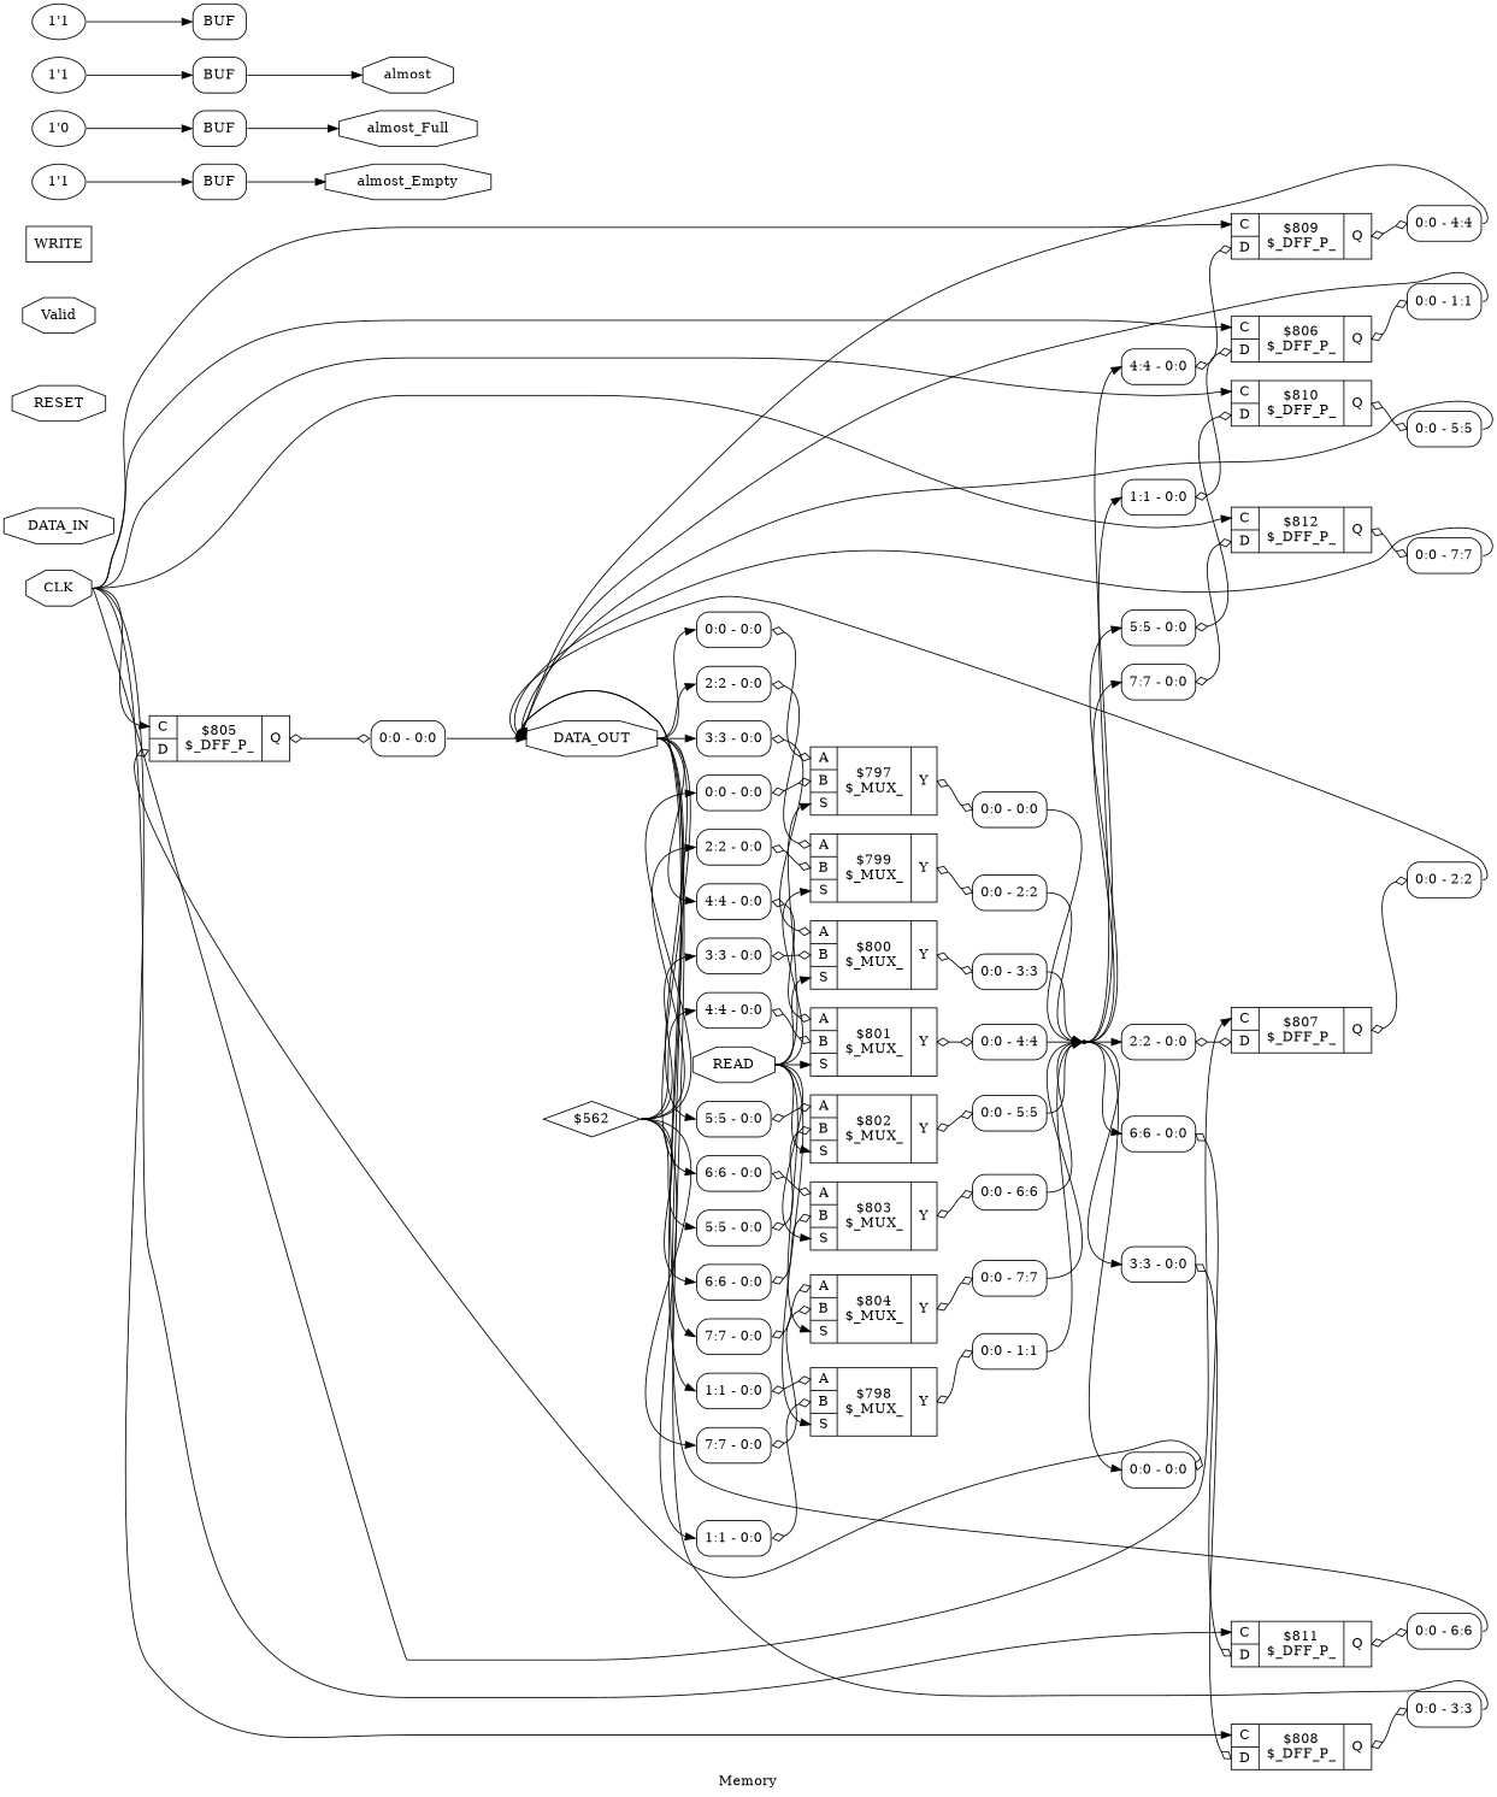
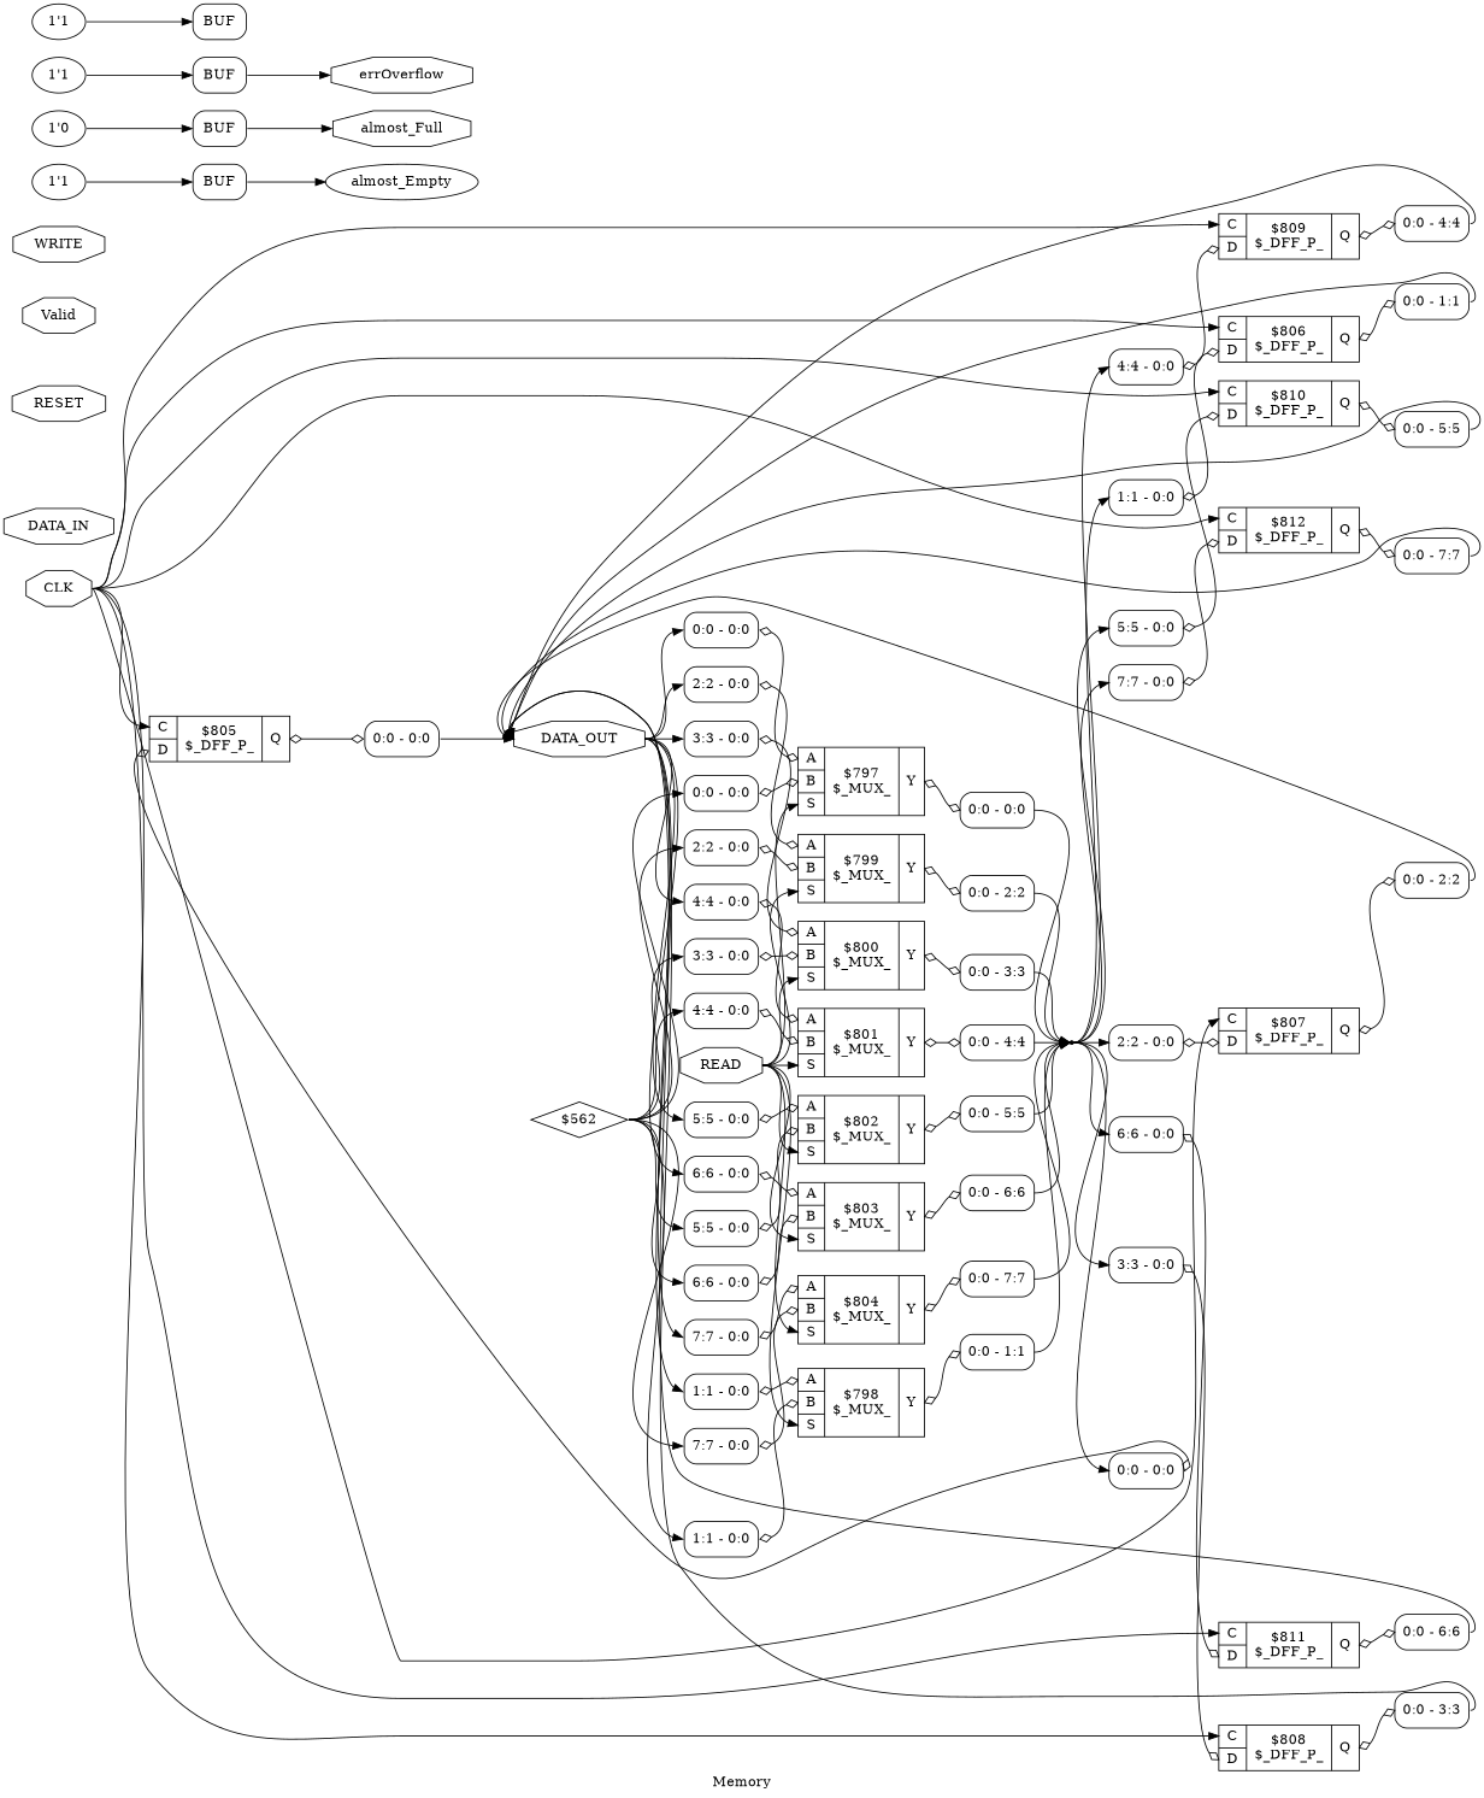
  digraph {
    label=Memory
    rankdir=LR
    remincross=true
    node [shape=record style=rounded]
    edge [color=black headport=w tailport=e]
    n4 [color=black fontcolor=black label=CLK shape=octagon style=""]
    c30 [label="{{<p27> C|<p28> D}|$805\n$_DFF_P_|{<p29> Q}}" style=""]
    c31 [label="{{<p27> C|<p28> D}|$806\n$_DFF_P_|{<p29> Q}}" style=""]
    c32 [label="{{<p27> C|<p28> D}|$807\n$_DFF_P_|{<p29> Q}}" style=""]
    c33 [label="{{<p27> C|<p28> D}|$808\n$_DFF_P_|{<p29> Q}}" style=""]
    c34 [label="{{<p27> C|<p28> D}|$809\n$_DFF_P_|{<p29> Q}}" style=""]
    c35 [label="{{<p27> C|<p28> D}|$810\n$_DFF_P_|{<p29> Q}}" style=""]
    c36 [label="{{<p27> C|<p28> D}|$811\n$_DFF_P_|{<p29> Q}}" style=""]
    c37 [label="{{<p27> C|<p28> D}|$812\n$_DFF_P_|{<p29> Q}}" style=""]
    x25 [label="<s0> 0:0 - 0:0 "]
    x27 [label="<s0> 0:0 - 1:1 "]
    x29 [label="<s0> 0:0 - 2:2 "]
    x31 [label="<s0> 0:0 - 3:3 "]
    x33 [label="<s0> 0:0 - 4:4 "]
    x35 [label="<s0> 0:0 - 5:5 "]
    x37 [label="<s0> 0:0 - 6:6 "]
    x39 [label="<s0> 0:0 - 7:7 "]
    n5 [color=black fontcolor=black label=DATA_IN shape=octagon style=""]
    n6 [color=black fontcolor=black label=DATA_OUT shape=octagon style=""]
    x0 [label="<s0> 0:0 - 0:0 "]
    x3 [label="<s0> 1:1 - 0:0 "]
    x6 [label="<s0> 2:2 - 0:0 "]
    x9 [label="<s0> 3:3 - 0:0 "]
    x12 [label="<s0> 4:4 - 0:0 "]
    x15 [label="<s0> 5:5 - 0:0 "]
    x18 [label="<s0> 6:6 - 0:0 "]
    x21 [label="<s0> 7:7 - 0:0 "]
    c19 [label="{{<p15> A|<p16> B|<p17> S}|$797\n$_MUX_|{<p18> Y}}" style=""]
    c20 [label="{{<p15> A|<p16> B|<p17> S}|$798\n$_MUX_|{<p18> Y}}" style=""]
    c21 [label="{{<p15> A|<p16> B|<p17> S}|$799\n$_MUX_|{<p18> Y}}" style=""]
    c22 [label="{{<p15> A|<p16> B|<p17> S}|$800\n$_MUX_|{<p18> Y}}" style=""]
    c23 [label="{{<p15> A|<p16> B|<p17> S}|$801\n$_MUX_|{<p18> Y}}" style=""]
    c24 [label="{{<p15> A|<p16> B|<p17> S}|$802\n$_MUX_|{<p18> Y}}" style=""]
    c25 [label="{{<p15> A|<p16> B|<p17> S}|$803\n$_MUX_|{<p18> Y}}" style=""]
    c26 [label="{{<p15> A|<p16> B|<p17> S}|$804\n$_MUX_|{<p18> Y}}" style=""]
    n7 [color=black fontcolor=black label=READ shape=octagon style=""]
    x2 [label="<s0> 0:0 - 0:0 "]
    x5 [label="<s0> 0:0 - 1:1 "]
    x8 [label="<s0> 0:0 - 2:2 "]
    x11 [label="<s0> 0:0 - 3:3 "]
    x14 [label="<s0> 0:0 - 4:4 "]
    x17 [label="<s0> 0:0 - 5:5 "]
    x20 [label="<s0> 0:0 - 6:6 "]
    x23 [label="<s0> 0:0 - 7:7 "]
    n8 [color=black fontcolor=black label=RESET shape=octagon style=""]
    n9 [color=black fontcolor=black label=Valid shape=octagon style=""]
-   n10 [color=black fontcolor=black label=WRITE shape=box style=""]
-   n11 [color=black fontcolor=black label=almost_Empty shape=octagon style=""]
+   n10 [color=black fontcolor=black label=WRITE shape=octagon style=""]
+   n11 [color=black fontcolor=black label=almost_Empty shape=ellipse style=""]
    n12 [color=black fontcolor=black label=almost_Full shape=octagon style=""]
-   n14 [color=black fontcolor=black label=almost shape=octagon style=""]
+   n14 [color=black fontcolor=black label=errOverflow shape=octagon style=""]
    n2 [shape=point style=""]
    x1 [label="<s0> 0:0 - 0:0 "]
    x24 [label="<s0> 0:0 - 0:0 "]
    x26 [label="<s0> 1:1 - 0:0 "]
    x28 [label="<s0> 2:2 - 0:0 "]
    x30 [label="<s0> 3:3 - 0:0 "]
    x32 [label="<s0> 4:4 - 0:0 "]
    x34 [label="<s0> 5:5 - 0:0 "]
    x36 [label="<s0> 6:6 - 0:0 "]
    x38 [label="<s0> 7:7 - 0:0 "]
    x4 [label="<s0> 1:1 - 0:0 "]
    x7 [label="<s0> 2:2 - 0:0 "]
    x10 [label="<s0> 3:3 - 0:0 "]
    x13 [label="<s0> 4:4 - 0:0 "]
    x16 [label="<s0> 5:5 - 0:0 "]
    x19 [label="<s0> 6:6 - 0:0 "]
    x22 [label="<s0> 7:7 - 0:0 "]
    v40 [label="1'1" shape="" style=""]
    x41 [label=BUF shape=box]
    v42 [label="1'0" shape="" style=""]
    x43 [label=BUF shape=box]
    v44 [label="1'1" shape="" style=""]
    x45 [label=BUF shape=box]
    v46 [label="1'1" shape="" style=""]
    x47 [label=BUF shape=box]
    n3 [label="$562" shape=diamond style=""]
    n4 -> c30 [headport="p27:w"]
    n4 -> c31 [headport="p27:w"]
    n4 -> c32 [headport="p27:w"]
    n4 -> c33 [headport="p27:w"]
    n4 -> c34 [headport="p27:w"]
    n4 -> c35 [headport="p27:w"]
    n4 -> c36 [headport="p27:w"]
    n4 -> c37 [headport="p27:w"]
    c30 -> x25 [arrowhead=odiamond arrowtail=odiamond dir=both tailport="p29:e"]
    c31 -> x27 [arrowhead=odiamond arrowtail=odiamond dir=both tailport="p29:e"]
    c32 -> x29 [arrowhead=odiamond arrowtail=odiamond dir=both tailport="p29:e"]
    c33 -> x31 [arrowhead=odiamond arrowtail=odiamond dir=both tailport="p29:e"]
    c34 -> x33 [arrowhead=odiamond arrowtail=odiamond dir=both tailport="p29:e"]
    c35 -> x35 [arrowhead=odiamond arrowtail=odiamond dir=both tailport="p29:e"]
    c36 -> x37 [arrowhead=odiamond arrowtail=odiamond dir=both tailport="p29:e"]
    c37 -> x39 [arrowhead=odiamond arrowtail=odiamond dir=both tailport="p29:e"]
    x25 -> n6 [tailport="s0:e"]
    x27 -> n6 [tailport="s0:e"]
    x29 -> n6 [tailport="s0:e"]
    x31 -> n6 [tailport="s0:e"]
    x33 -> n6 [tailport="s0:e"]
    x35 -> n6 [tailport="s0:e"]
    x37 -> n6 [tailport="s0:e"]
    x39 -> n6 [tailport="s0:e"]
    n6 -> x0 [headport="s0:w"]
    n6 -> x3 [headport="s0:w"]
    n6 -> x6 [headport="s0:w"]
    n6 -> x9 [headport="s0:w"]
    n6 -> x12 [headport="s0:w"]
    n6 -> x15 [headport="s0:w"]
    n6 -> x18 [headport="s0:w"]
    n6 -> x21 [headport="s0:w"]
    x0 -> c19 [arrowhead=odiamond arrowtail=odiamond dir=both headport="p15:w"]
    x3 -> c20 [arrowhead=odiamond arrowtail=odiamond dir=both headport="p15:w"]
    x6 -> c21 [arrowhead=odiamond arrowtail=odiamond dir=both headport="p15:w"]
    x9 -> c22 [arrowhead=odiamond arrowtail=odiamond dir=both headport="p15:w"]
    x12 -> c23 [arrowhead=odiamond arrowtail=odiamond dir=both headport="p15:w"]
    x15 -> c24 [arrowhead=odiamond arrowtail=odiamond dir=both headport="p15:w"]
    x18 -> c25 [arrowhead=odiamond arrowtail=odiamond dir=both headport="p15:w"]
    x21 -> c26 [arrowhead=odiamond arrowtail=odiamond dir=both headport="p15:w"]
    c19 -> x2 [arrowhead=odiamond arrowtail=odiamond dir=both tailport="p18:e"]
    c20 -> x5 [arrowhead=odiamond arrowtail=odiamond dir=both tailport="p18:e"]
    c21 -> x8 [arrowhead=odiamond arrowtail=odiamond dir=both tailport="p18:e"]
    c22 -> x11 [arrowhead=odiamond arrowtail=odiamond dir=both tailport="p18:e"]
    c23 -> x14 [arrowhead=odiamond arrowtail=odiamond dir=both tailport="p18:e"]
    c24 -> x17 [arrowhead=odiamond arrowtail=odiamond dir=both tailport="p18:e"]
    c25 -> x20 [arrowhead=odiamond arrowtail=odiamond dir=both tailport="p18:e"]
    c26 -> x23 [arrowhead=odiamond arrowtail=odiamond dir=both tailport="p18:e"]
    n7 -> c19 [headport="p17:w"]
    n7 -> c20 [headport="p17:w"]
    n7 -> c21 [headport="p17:w"]
    n7 -> c22 [headport="p17:w"]
    n7 -> c23 [headport="p17:w"]
    n7 -> c24 [headport="p17:w"]
    n7 -> c25 [headport="p17:w"]
    n7 -> c26 [headport="p17:w"]
    x2 -> n2 [tailport="s0:e"]
    x5 -> n2 [tailport="s0:e"]
    x8 -> n2 [tailport="s0:e"]
    x11 -> n2 [tailport="s0:e"]
    x14 -> n2 [tailport="s0:e"]
    x17 -> n2 [tailport="s0:e"]
    x20 -> n2 [tailport="s0:e"]
    x23 -> n2 [tailport="s0:e"]
    n2 -> x24 [headport="s0:w"]
    n2 -> x26 [headport="s0:w"]
    n2 -> x28 [headport="s0:w"]
    n2 -> x30 [headport="s0:w"]
    n2 -> x32 [headport="s0:w"]
    n2 -> x34 [headport="s0:w"]
    n2 -> x36 [headport="s0:w"]
    n2 -> x38 [headport="s0:w"]
    x1 -> c19 [arrowhead=odiamond arrowtail=odiamond dir=both headport="p16:w"]
    x24 -> c30 [arrowhead=odiamond arrowtail=odiamond dir=both headport="p28:w"]
    x26 -> c31 [arrowhead=odiamond arrowtail=odiamond dir=both headport="p28:w"]
    x28 -> c32 [arrowhead=odiamond arrowtail=odiamond dir=both headport="p28:w"]
    x30 -> c33 [arrowhead=odiamond arrowtail=odiamond dir=both headport="p28:w"]
    x32 -> c34 [arrowhead=odiamond arrowtail=odiamond dir=both headport="p28:w"]
    x34 -> c35 [arrowhead=odiamond arrowtail=odiamond dir=both headport="p28:w"]
    x36 -> c36 [arrowhead=odiamond arrowtail=odiamond dir=both headport="p28:w"]
    x38 -> c37 [arrowhead=odiamond arrowtail=odiamond dir=both headport="p28:w"]
    x4 -> c20 [arrowhead=odiamond arrowtail=odiamond dir=both headport="p16:w"]
    x7 -> c21 [arrowhead=odiamond arrowtail=odiamond dir=both headport="p16:w"]
    x10 -> c22 [arrowhead=odiamond arrowtail=odiamond dir=both headport="p16:w"]
    x13 -> c23 [arrowhead=odiamond arrowtail=odiamond dir=both headport="p16:w"]
    x16 -> c24 [arrowhead=odiamond arrowtail=odiamond dir=both headport="p16:w"]
    x19 -> c25 [arrowhead=odiamond arrowtail=odiamond dir=both headport="p16:w"]
    x22 -> c26 [arrowhead=odiamond arrowtail=odiamond dir=both headport="p16:w"]
    v40 -> x41 [headport="w:w"]
    x41 -> n11 [tailport="e:e"]
    v42 -> x43 [headport="w:w"]
    x43 -> n12 [tailport="e:e"]
    v44 -> x45 [headport="w:w"]
    v46 -> x47 [headport="w:w"]
    x47 -> n14 [tailport="e:e"]
    n3 -> x1 [headport="s0:w"]
    n3 -> x4 [headport="s0:w"]
    n3 -> x7 [headport="s0:w"]
    n3 -> x10 [headport="s0:w"]
    n3 -> x13 [headport="s0:w"]
    n3 -> x16 [headport="s0:w"]
    n3 -> x19 [headport="s0:w"]
    n3 -> x22 [headport="s0:w"]
  }
